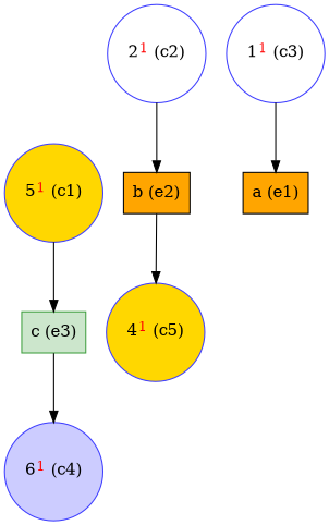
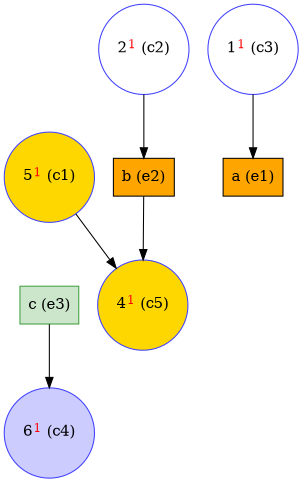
  digraph {
    node [color="#4040ff" fillcolor=gold shape=circle style=filled]
    n1 [label=<5<FONT COLOR="red"><SUP>1</SUP></FONT>&nbsp;(c1)>]
    n2 [color="#409f40" fillcolor="#cce6cc" label="c (e3)" shape=box]
    n3 [fillcolor="#ccccff" label=<6<FONT COLOR="red"><SUP>1</SUP></FONT>&nbsp;(c4)>]
    n4 [fillcolor=transparent label=<2<FONT COLOR="red"><SUP>1</SUP></FONT>&nbsp;(c2)>]
    n5 [color=black fillcolor=orange label="b (e2)" shape=box]
    n6 [label=<4<FONT COLOR="red"><SUP>1</SUP></FONT>&nbsp;(c5)>]
    n7 [fillcolor=transparent label=<1<FONT COLOR="red"><SUP>1</SUP></FONT>&nbsp;(c3)>]
    n8 [color=black fillcolor=orange label="a (e1)" shape=box]
-   n1 -> n2
+   n1 -> n6
    n2 -> n3
    n4 -> n5
    n5 -> n6
    n7 -> n8
  }
